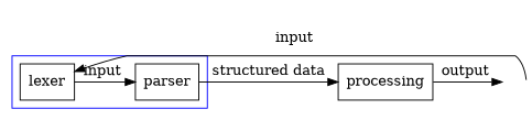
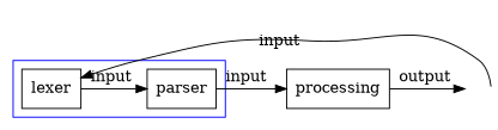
  digraph {
    newrank=true
    rank=same
    node [shape=box]
    lexer
    parser
    processing
    in [shape=point style=invis]
    out [shape=point style=invis]
    subgraph cluster_1 {
      color=blue
      lexer
      parser
    }
    lexer -> parser [label="input "]
-   parser -> processing [label=" structured data "]
+   parser -> processing [label="input  "]
    processing -> out [label="output "]
    in -> lexer [label="input  "]
  }
